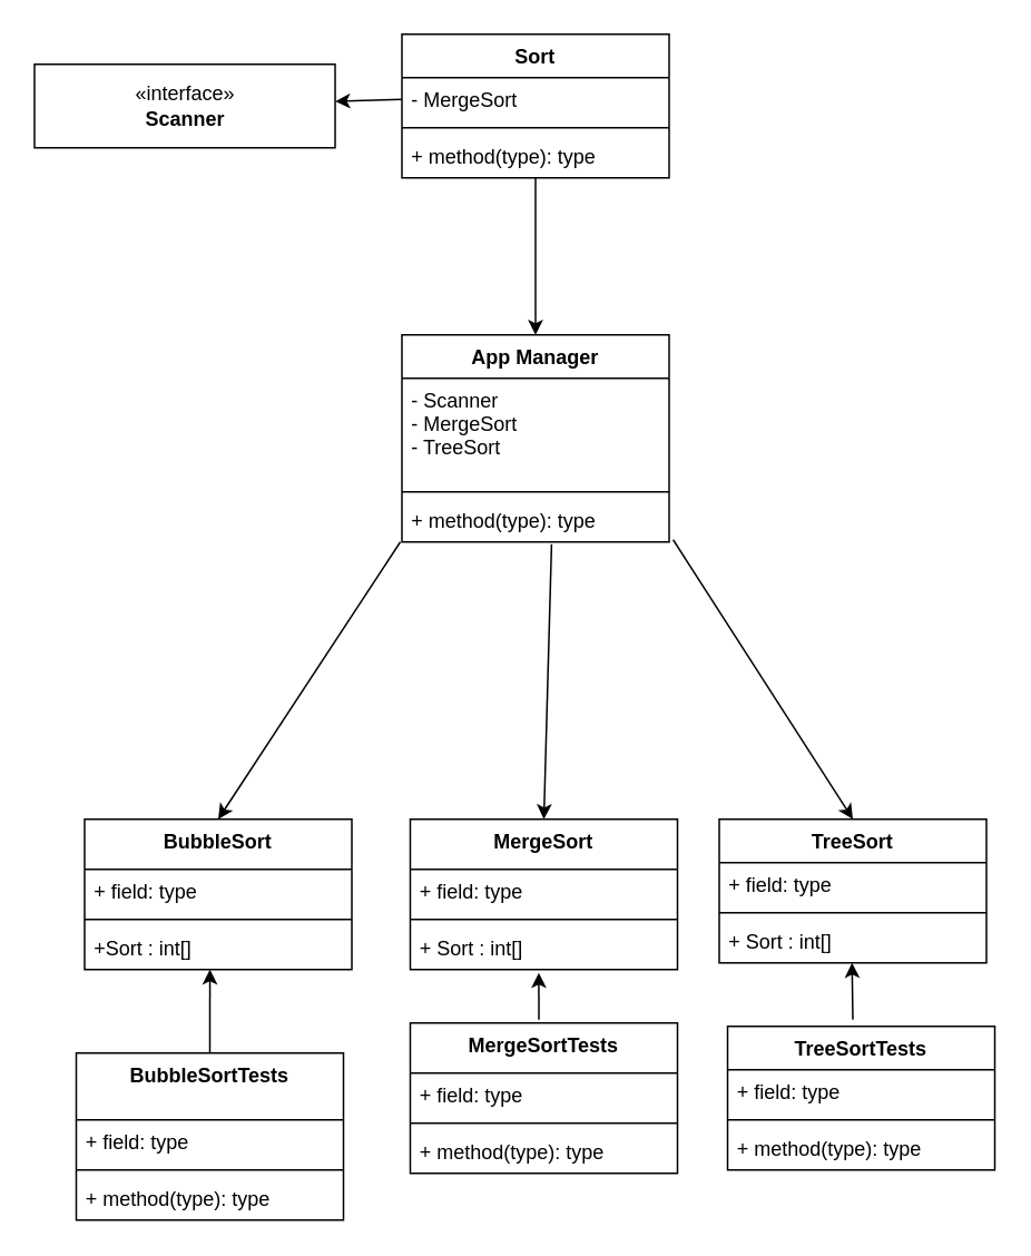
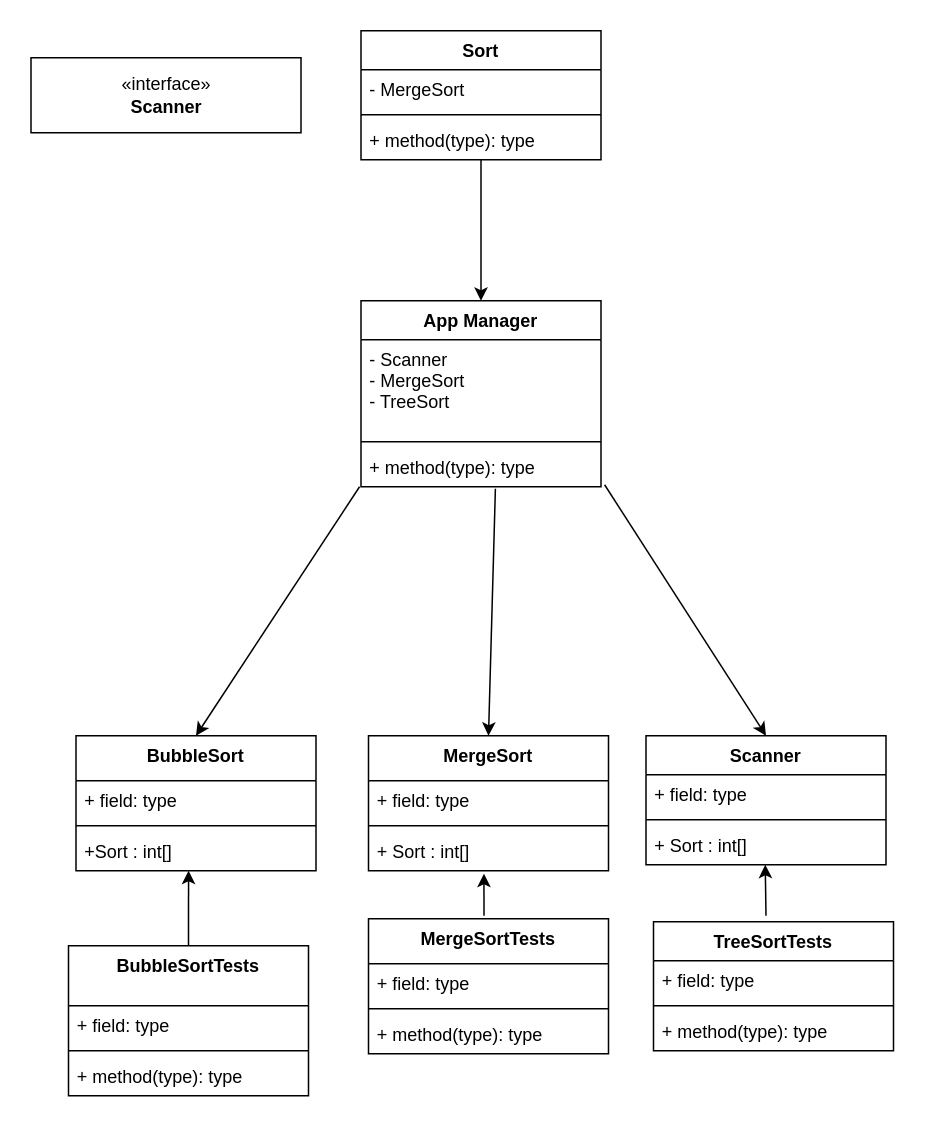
  <mxCell id="0" />
  <mxCell id="1" parent="0" />
  <mxCell id="2" value="" style="endArrow=classic;html=1;rounded=0;entryX=0.5;entryY=0;entryDx=0;entryDy=0;exitX=-0.006;exitY=1;exitDx=0;exitDy=0;exitPerimeter=0;" parent="1" source="37" target="7" edge="1"><mxGeometry width="50" height="50" relative="1" as="geometry"><mxPoint x="279.206" y="271.291" as="sourcePoint" /><mxPoint x="157.5" y="400" as="targetPoint" /></mxGeometry></mxCell>
  <mxCell id="3" value="" style="endArrow=classic;html=1;rounded=0;entryX=0.5;entryY=0;entryDx=0;entryDy=0;exitX=1.015;exitY=0.949;exitDx=0;exitDy=0;exitPerimeter=0;" parent="1" source="37" target="15" edge="1"><mxGeometry width="50" height="50" relative="1" as="geometry"><mxPoint x="380" y="270" as="sourcePoint" /><mxPoint x="455" y="410" as="targetPoint" /></mxGeometry></mxCell>
  <mxCell id="4" value="" style="endArrow=classic;html=1;rounded=0;exitX=0.56;exitY=1.051;exitDx=0;exitDy=0;exitPerimeter=0;entryX=0.5;entryY=0;entryDx=0;entryDy=0;" parent="1" source="37" target="11" edge="1"><mxGeometry width="50" height="50" relative="1" as="geometry"><mxPoint x="330" y="280" as="sourcePoint" /><mxPoint x="333.69" y="408.65" as="targetPoint" /></mxGeometry></mxCell>
  <mxCell id="5" value="«interface»&lt;br&gt;&lt;b&gt;Scanner&lt;/b&gt;" style="html=1;" parent="1" vertex="1"><mxGeometry x="20" y="38" width="180" height="50" as="geometry" /></mxCell>
- <mxCell id="6" value="" style="endArrow=classic;html=1;rounded=0;exitX=0;exitY=0.5;exitDx=0;exitDy=0;" parent="1" source="39" target="5" edge="1"><mxGeometry width="50" height="50" relative="1" as="geometry"><mxPoint x="270" y="220" as="sourcePoint" /><mxPoint x="220" y="200" as="targetPoint" /></mxGeometry></mxCell>
  <mxCell id="7" value="BubbleSort" style="swimlane;fontStyle=1;align=center;verticalAlign=top;childLayout=stackLayout;horizontal=1;startSize=30;horizontalStack=0;resizeParent=1;resizeParentMax=0;resizeLast=0;collapsible=1;marginBottom=0;" parent="1" vertex="1"><mxGeometry x="50" y="490" width="160" height="90" as="geometry" /></mxCell>
  <mxCell id="8" value="+ field: type" style="text;strokeColor=none;fillColor=none;align=left;verticalAlign=top;spacingLeft=4;spacingRight=4;overflow=hidden;rotatable=0;points=[[0,0.5],[1,0.5]];portConstraint=eastwest;" parent="7" vertex="1"><mxGeometry y="30" width="160" height="26" as="geometry" /></mxCell>
  <mxCell id="9" value="" style="line;strokeWidth=1;fillColor=none;align=left;verticalAlign=middle;spacingTop=-1;spacingLeft=3;spacingRight=3;rotatable=0;labelPosition=right;points=[];portConstraint=eastwest;" parent="7" vertex="1"><mxGeometry y="56" width="160" height="8" as="geometry" /></mxCell>
  <mxCell id="10" value="+Sort : int[]" style="text;strokeColor=none;fillColor=none;align=left;verticalAlign=top;spacingLeft=4;spacingRight=4;overflow=hidden;rotatable=0;points=[[0,0.5],[1,0.5]];portConstraint=eastwest;" parent="7" vertex="1"><mxGeometry y="64" width="160" height="26" as="geometry" /></mxCell>
  <mxCell id="11" value="MergeSort" style="swimlane;fontStyle=1;align=center;verticalAlign=top;childLayout=stackLayout;horizontal=1;startSize=30;horizontalStack=0;resizeParent=1;resizeParentMax=0;resizeLast=0;collapsible=1;marginBottom=0;" parent="1" vertex="1"><mxGeometry x="245" y="490" width="160" height="90" as="geometry" /></mxCell>
  <mxCell id="12" value="+ field: type" style="text;strokeColor=none;fillColor=none;align=left;verticalAlign=top;spacingLeft=4;spacingRight=4;overflow=hidden;rotatable=0;points=[[0,0.5],[1,0.5]];portConstraint=eastwest;" parent="11" vertex="1"><mxGeometry y="30" width="160" height="26" as="geometry" /></mxCell>
  <mxCell id="13" value="" style="line;strokeWidth=1;fillColor=none;align=left;verticalAlign=middle;spacingTop=-1;spacingLeft=3;spacingRight=3;rotatable=0;labelPosition=right;points=[];portConstraint=eastwest;" parent="11" vertex="1"><mxGeometry y="56" width="160" height="8" as="geometry" /></mxCell>
  <mxCell id="14" value="+ Sort : int[]" style="text;strokeColor=none;fillColor=none;align=left;verticalAlign=top;spacingLeft=4;spacingRight=4;overflow=hidden;rotatable=0;points=[[0,0.5],[1,0.5]];portConstraint=eastwest;" parent="11" vertex="1"><mxGeometry y="64" width="160" height="26" as="geometry" /></mxCell>
- <mxCell id="15" value="TreeSort" style="swimlane;fontStyle=1;align=center;verticalAlign=top;childLayout=stackLayout;horizontal=1;startSize=26;horizontalStack=0;resizeParent=1;resizeParentMax=0;resizeLast=0;collapsible=1;marginBottom=0;" parent="1" vertex="1"><mxGeometry x="430" y="490" width="160" height="86" as="geometry" /></mxCell>
+ <mxCell id="15" value="Scanner" style="swimlane;fontStyle=1;align=center;verticalAlign=top;childLayout=stackLayout;horizontal=1;startSize=26;horizontalStack=0;resizeParent=1;resizeParentMax=0;resizeLast=0;collapsible=1;marginBottom=0;" parent="1" vertex="1"><mxGeometry x="430" y="490" width="160" height="86" as="geometry" /></mxCell>
  <mxCell id="16" value="+ field: type" style="text;strokeColor=none;fillColor=none;align=left;verticalAlign=top;spacingLeft=4;spacingRight=4;overflow=hidden;rotatable=0;points=[[0,0.5],[1,0.5]];portConstraint=eastwest;" parent="15" vertex="1"><mxGeometry y="26" width="160" height="26" as="geometry" /></mxCell>
  <mxCell id="17" value="" style="line;strokeWidth=1;fillColor=none;align=left;verticalAlign=middle;spacingTop=-1;spacingLeft=3;spacingRight=3;rotatable=0;labelPosition=right;points=[];portConstraint=eastwest;" parent="15" vertex="1"><mxGeometry y="52" width="160" height="8" as="geometry" /></mxCell>
  <mxCell id="18" value="+ Sort : int[]" style="text;strokeColor=none;fillColor=none;align=left;verticalAlign=top;spacingLeft=4;spacingRight=4;overflow=hidden;rotatable=0;points=[[0,0.5],[1,0.5]];portConstraint=eastwest;" parent="15" vertex="1"><mxGeometry y="60" width="160" height="26" as="geometry" /></mxCell>
  <mxCell id="19" style="edgeStyle=orthogonalEdgeStyle;rounded=0;orthogonalLoop=1;jettySize=auto;html=1;exitX=0.5;exitY=0;exitDx=0;exitDy=0;entryX=0.469;entryY=1;entryDx=0;entryDy=0;entryPerimeter=0;" parent="1" source="20" target="10" edge="1"><mxGeometry relative="1" as="geometry" /></mxCell>
  <mxCell id="20" value="BubbleSortTests" style="swimlane;fontStyle=1;align=center;verticalAlign=top;childLayout=stackLayout;horizontal=1;startSize=40;horizontalStack=0;resizeParent=1;resizeParentMax=0;resizeLast=0;collapsible=1;marginBottom=0;" parent="1" vertex="1"><mxGeometry x="45" y="630" width="160" height="100" as="geometry" /></mxCell>
  <mxCell id="21" value="+ field: type" style="text;strokeColor=none;fillColor=none;align=left;verticalAlign=top;spacingLeft=4;spacingRight=4;overflow=hidden;rotatable=0;points=[[0,0.5],[1,0.5]];portConstraint=eastwest;" parent="20" vertex="1"><mxGeometry y="40" width="160" height="26" as="geometry" /></mxCell>
  <mxCell id="22" value="" style="line;strokeWidth=1;fillColor=none;align=left;verticalAlign=middle;spacingTop=-1;spacingLeft=3;spacingRight=3;rotatable=0;labelPosition=right;points=[];portConstraint=eastwest;" parent="20" vertex="1"><mxGeometry y="66" width="160" height="8" as="geometry" /></mxCell>
  <mxCell id="23" value="+ method(type): type" style="text;strokeColor=none;fillColor=none;align=left;verticalAlign=top;spacingLeft=4;spacingRight=4;overflow=hidden;rotatable=0;points=[[0,0.5],[1,0.5]];portConstraint=eastwest;" parent="20" vertex="1"><mxGeometry y="74" width="160" height="26" as="geometry" /></mxCell>
  <mxCell id="24" value="MergeSortTests" style="swimlane;fontStyle=1;align=center;verticalAlign=top;childLayout=stackLayout;horizontal=1;startSize=30;horizontalStack=0;resizeParent=1;resizeParentMax=0;resizeLast=0;collapsible=1;marginBottom=0;" parent="1" vertex="1"><mxGeometry x="245" y="612" width="160" height="90" as="geometry" /></mxCell>
  <mxCell id="25" value="+ field: type" style="text;strokeColor=none;fillColor=none;align=left;verticalAlign=top;spacingLeft=4;spacingRight=4;overflow=hidden;rotatable=0;points=[[0,0.5],[1,0.5]];portConstraint=eastwest;" parent="24" vertex="1"><mxGeometry y="30" width="160" height="26" as="geometry" /></mxCell>
  <mxCell id="26" value="" style="line;strokeWidth=1;fillColor=none;align=left;verticalAlign=middle;spacingTop=-1;spacingLeft=3;spacingRight=3;rotatable=0;labelPosition=right;points=[];portConstraint=eastwest;" parent="24" vertex="1"><mxGeometry y="56" width="160" height="8" as="geometry" /></mxCell>
  <mxCell id="27" value="+ method(type): type" style="text;strokeColor=none;fillColor=none;align=left;verticalAlign=top;spacingLeft=4;spacingRight=4;overflow=hidden;rotatable=0;points=[[0,0.5],[1,0.5]];portConstraint=eastwest;" parent="24" vertex="1"><mxGeometry y="64" width="160" height="26" as="geometry" /></mxCell>
  <mxCell id="28" value="TreeSortTests" style="swimlane;fontStyle=1;align=center;verticalAlign=top;childLayout=stackLayout;horizontal=1;startSize=26;horizontalStack=0;resizeParent=1;resizeParentMax=0;resizeLast=0;collapsible=1;marginBottom=0;" parent="1" vertex="1"><mxGeometry x="435" y="614" width="160" height="86" as="geometry" /></mxCell>
  <mxCell id="29" value="+ field: type" style="text;strokeColor=none;fillColor=none;align=left;verticalAlign=top;spacingLeft=4;spacingRight=4;overflow=hidden;rotatable=0;points=[[0,0.5],[1,0.5]];portConstraint=eastwest;" parent="28" vertex="1"><mxGeometry y="26" width="160" height="26" as="geometry" /></mxCell>
  <mxCell id="30" value="" style="line;strokeWidth=1;fillColor=none;align=left;verticalAlign=middle;spacingTop=-1;spacingLeft=3;spacingRight=3;rotatable=0;labelPosition=right;points=[];portConstraint=eastwest;" parent="28" vertex="1"><mxGeometry y="52" width="160" height="8" as="geometry" /></mxCell>
  <mxCell id="31" value="+ method(type): type" style="text;strokeColor=none;fillColor=none;align=left;verticalAlign=top;spacingLeft=4;spacingRight=4;overflow=hidden;rotatable=0;points=[[0,0.5],[1,0.5]];portConstraint=eastwest;" parent="28" vertex="1"><mxGeometry y="60" width="160" height="26" as="geometry" /></mxCell>
  <mxCell id="32" style="edgeStyle=orthogonalEdgeStyle;rounded=0;orthogonalLoop=1;jettySize=auto;html=1;entryX=0.481;entryY=1.077;entryDx=0;entryDy=0;entryPerimeter=0;" parent="1" target="14" edge="1"><mxGeometry relative="1" as="geometry"><mxPoint x="322" y="610" as="sourcePoint" /><mxPoint x="135.04" y="590" as="targetPoint" /></mxGeometry></mxCell>
  <mxCell id="33" style="edgeStyle=orthogonalEdgeStyle;rounded=0;orthogonalLoop=1;jettySize=auto;html=1;entryX=0.481;entryY=1.077;entryDx=0;entryDy=0;entryPerimeter=0;" parent="1" edge="1"><mxGeometry relative="1" as="geometry"><mxPoint x="510" y="610" as="sourcePoint" /><mxPoint x="509.5" y="576.002" as="targetPoint" /></mxGeometry></mxCell>
  <mxCell id="34" value="App Manager" style="swimlane;fontStyle=1;align=center;verticalAlign=top;childLayout=stackLayout;horizontal=1;startSize=26;horizontalStack=0;resizeParent=1;resizeParentMax=0;resizeLast=0;collapsible=1;marginBottom=0;" parent="1" vertex="1"><mxGeometry x="240" y="200" width="160" height="124" as="geometry" /></mxCell>
  <mxCell id="35" value="- Scanner&#10;- MergeSort&#10;- TreeSort" style="text;strokeColor=none;fillColor=none;align=left;verticalAlign=top;spacingLeft=4;spacingRight=4;overflow=hidden;rotatable=0;points=[[0,0.5],[1,0.5]];portConstraint=eastwest;" parent="34" vertex="1"><mxGeometry y="26" width="160" height="64" as="geometry" /></mxCell>
  <mxCell id="36" value="" style="line;strokeWidth=1;fillColor=none;align=left;verticalAlign=middle;spacingTop=-1;spacingLeft=3;spacingRight=3;rotatable=0;labelPosition=right;points=[];portConstraint=eastwest;" parent="34" vertex="1"><mxGeometry y="90" width="160" height="8" as="geometry" /></mxCell>
  <mxCell id="37" value="+ method(type): type" style="text;strokeColor=none;fillColor=none;align=left;verticalAlign=top;spacingLeft=4;spacingRight=4;overflow=hidden;rotatable=0;points=[[0,0.5],[1,0.5]];portConstraint=eastwest;" parent="34" vertex="1"><mxGeometry y="98" width="160" height="26" as="geometry" /></mxCell>
  <mxCell id="38" value="Sort" style="swimlane;fontStyle=1;align=center;verticalAlign=top;childLayout=stackLayout;horizontal=1;startSize=26;horizontalStack=0;resizeParent=1;resizeParentMax=0;resizeLast=0;collapsible=1;marginBottom=0;" parent="1" vertex="1"><mxGeometry x="240" y="20" width="160" height="86" as="geometry" /></mxCell>
  <mxCell id="39" value="- MergeSort" style="text;strokeColor=none;fillColor=none;align=left;verticalAlign=top;spacingLeft=4;spacingRight=4;overflow=hidden;rotatable=0;points=[[0,0.5],[1,0.5]];portConstraint=eastwest;" parent="38" vertex="1"><mxGeometry y="26" width="160" height="26" as="geometry" /></mxCell>
  <mxCell id="40" value="" style="line;strokeWidth=1;fillColor=none;align=left;verticalAlign=middle;spacingTop=-1;spacingLeft=3;spacingRight=3;rotatable=0;labelPosition=right;points=[];portConstraint=eastwest;" parent="38" vertex="1"><mxGeometry y="52" width="160" height="8" as="geometry" /></mxCell>
  <mxCell id="41" value="+ method(type): type" style="text;strokeColor=none;fillColor=none;align=left;verticalAlign=top;spacingLeft=4;spacingRight=4;overflow=hidden;rotatable=0;points=[[0,0.5],[1,0.5]];portConstraint=eastwest;" parent="38" vertex="1"><mxGeometry y="60" width="160" height="26" as="geometry" /></mxCell>
  <mxCell id="42" value="" style="endArrow=classic;html=1;rounded=0;entryX=0.5;entryY=0;entryDx=0;entryDy=0;" parent="1" source="41" target="34" edge="1"><mxGeometry width="50" height="50" relative="1" as="geometry"><mxPoint x="60" y="190" as="sourcePoint" /><mxPoint x="110" y="140" as="targetPoint" /></mxGeometry></mxCell>
